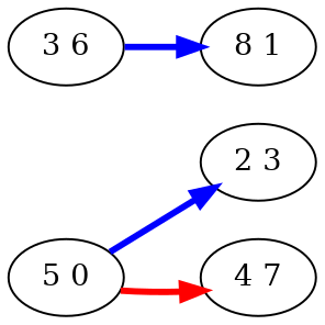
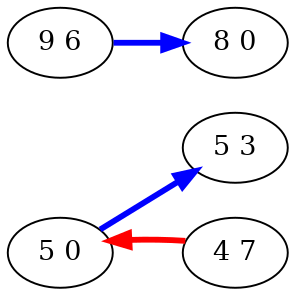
  digraph {
    rankdir=LR
    edge [color=blue penwidth=3.0]
    n1 [label="5 0"]
-   n2 [label="2 3"]
+   n2 [label="5 3"]
    n3 [label="4 7"]
-   n4 [label="3 6"]
-   n5 [label="8 1"]
+   n4 [label="9 6"]
+   n5 [label="8 0"]
    n1 -> n2
-   n1 -> n3 [color=red]
+   n3 -> n1 [color=red]
    n4 -> n5
  }
